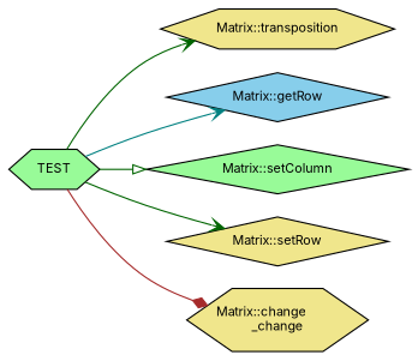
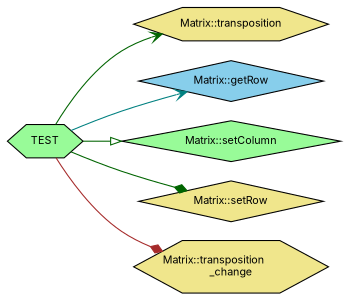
  digraph {
    fontname=Inter
    rankdir=LR
    node [color=black fillcolor=khaki fontname=Inter fontsize=10 shape=hexagon style=filled]
    edge [arrowhead=vee color=darkgreen fontname=Inter fontsize=10 labelfontname=Helvetica labelfontsize=10 style=solid]
    n1 [fillcolor=palegreen fontcolor=black height=0.2 label=TEST width=0.4]
    n2 [height=0.2 label="Matrix::transposition" width=0.4]
    n3 [fillcolor=skyblue height=0.2 label="Matrix::getRow" shape=diamond width=0.4]
    n4 [fillcolor=palegreen height=0.2 label="Matrix::setColumn" shape=diamond width=0.4]
    n5 [height=0.2 label="Matrix::setRow" shape=diamond width=0.4]
-   n6 [height=0.2 label="Matrix::change\l_change" width=0.4]
+   n6 [height=0.2 label="Matrix::transposition\l_change" width=0.4]
    n1 -> n2
    n1 -> n3 [color=teal]
    n1 -> n4 [arrowhead=onormal]
-   n1 -> n5
+   n1 -> n5 [arrowhead=diamond]
    n1 -> n6 [arrowhead=diamond color=brown]
  }
